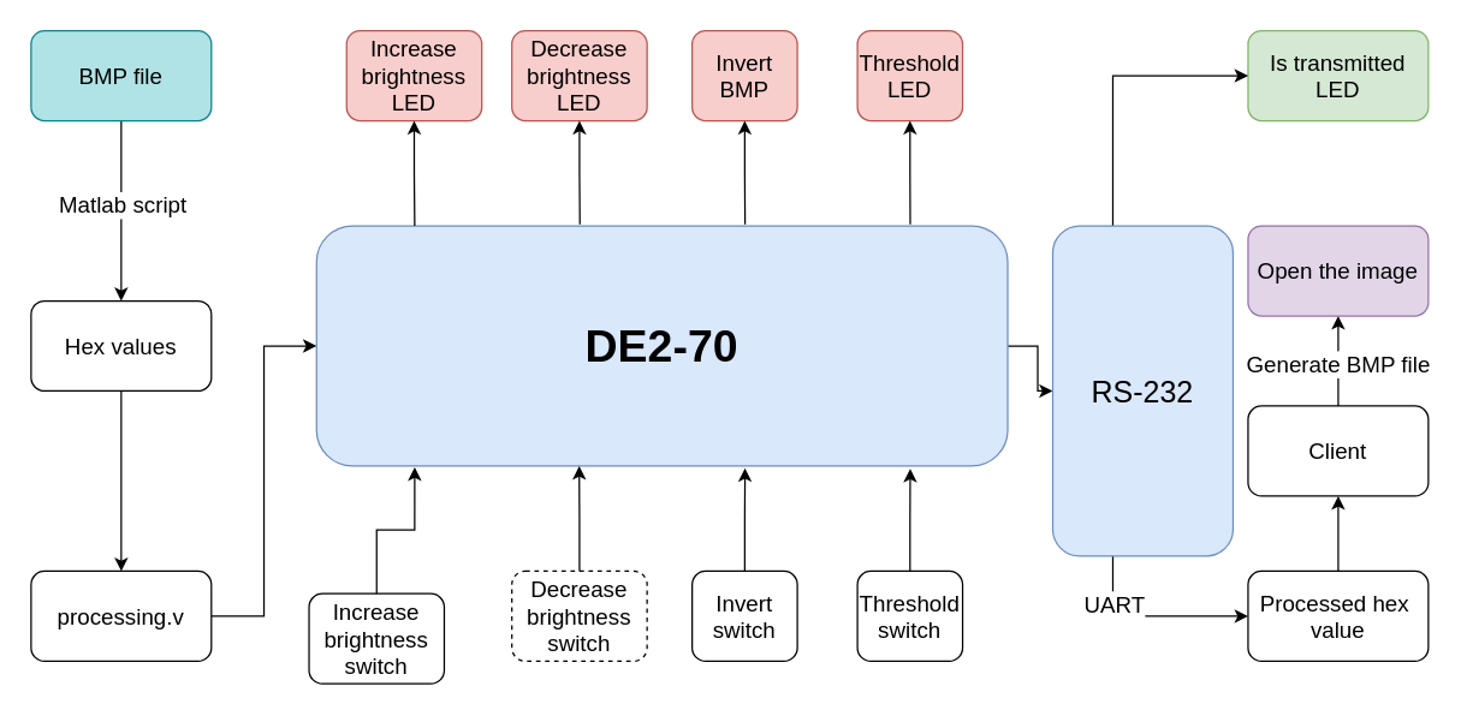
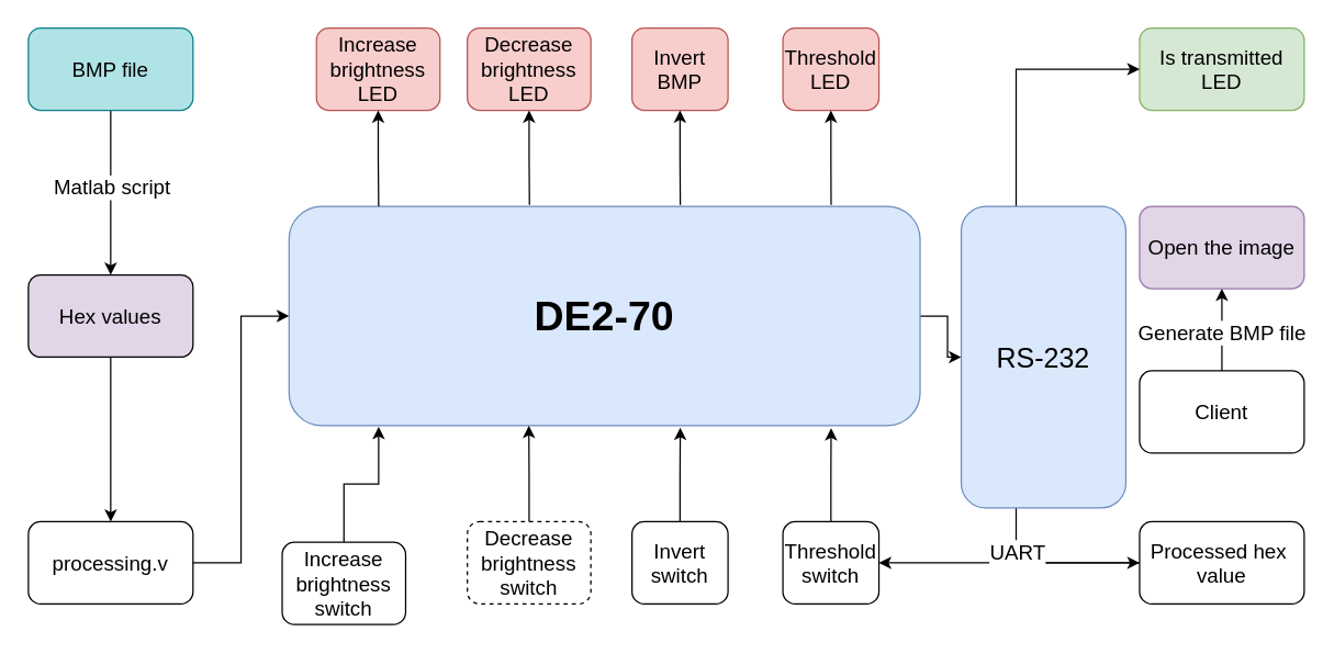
  <mxCell id="0" />
  <mxCell id="1" parent="0" />
  <mxCell id="2" value="" style="edgeStyle=orthogonalEdgeStyle;rounded=0;orthogonalLoop=1;jettySize=auto;html=1;" edge="1" parent="1" source="3" target="37"><mxGeometry relative="1" as="geometry" /></mxCell>
  <mxCell id="3" value="&lt;font size=&quot;1&quot;&gt;&lt;b&gt;&lt;font style=&quot;font-size: 30px;&quot;&gt;DE2-70&lt;/font&gt;&lt;/b&gt;&lt;/font&gt;" style="rounded=1;whiteSpace=wrap;html=1;fillColor=#dae8fc;strokeColor=#6c8ebf;" parent="1" vertex="1"><mxGeometry x="210" y="150" width="460" height="160" as="geometry" /></mxCell>
  <mxCell id="4" value="" style="edgeStyle=orthogonalEdgeStyle;rounded=0;orthogonalLoop=1;jettySize=auto;html=1;" parent="1" source="5" target="33" edge="1"><mxGeometry relative="1" as="geometry" /></mxCell>
- <mxCell id="5" value="&lt;font style=&quot;font-size: 15px;&quot;&gt;Hex values&lt;/font&gt;" style="rounded=1;whiteSpace=wrap;html=1;" parent="1" vertex="1"><mxGeometry x="20" y="200" width="120" height="60" as="geometry" /></mxCell>
+ <mxCell id="5" value="&lt;font style=&quot;font-size: 15px;&quot;&gt;Hex values&lt;/font&gt;" style="rounded=1;whiteSpace=wrap;html=1;fillColor=#e1d5e7;" parent="1" vertex="1"><mxGeometry x="20" y="200" width="120" height="60" as="geometry" /></mxCell>
  <mxCell id="6" value="" style="edgeStyle=orthogonalEdgeStyle;rounded=0;orthogonalLoop=1;jettySize=auto;html=1;" parent="1" source="8" target="5" edge="1"><mxGeometry relative="1" as="geometry" /></mxCell>
  <mxCell id="7" value="&lt;font style=&quot;font-size: 15px;&quot;&gt;Matlab script&lt;/font&gt;" style="edgeLabel;html=1;align=center;verticalAlign=middle;resizable=0;points=[];" parent="6" vertex="1" connectable="0"><mxGeometry x="-0.076" relative="1" as="geometry"><mxPoint as="offset" /></mxGeometry></mxCell>
  <mxCell id="8" value="&lt;font style=&quot;font-size: 15px;&quot;&gt;BMP file&lt;/font&gt;" style="rounded=1;whiteSpace=wrap;html=1;fillColor=#b0e3e6;strokeColor=#0e8088;" parent="1" vertex="1"><mxGeometry x="20" y="20" width="120" height="60" as="geometry" /></mxCell>
  <mxCell id="9" value="&lt;div style=&quot;font-size: 15px;&quot;&gt;&lt;font style=&quot;font-size: 15px;&quot;&gt;Increase&lt;/font&gt;&lt;/div&gt;&lt;div style=&quot;font-size: 15px;&quot;&gt;&lt;font style=&quot;font-size: 15px;&quot;&gt;brightness&lt;/font&gt;&lt;/div&gt;&lt;div style=&quot;font-size: 15px;&quot;&gt;&lt;font style=&quot;font-size: 15px;&quot;&gt;switch&lt;br&gt;&lt;/font&gt;&lt;/div&gt;" style="rounded=1;whiteSpace=wrap;html=1;" parent="1" vertex="1"><mxGeometry x="205" y="395" width="90" height="60" as="geometry" /></mxCell>
  <mxCell id="10" value="&lt;div style=&quot;font-size: 15px;&quot;&gt;&lt;font style=&quot;font-size: 15px;&quot;&gt;Decrease&lt;br&gt;&lt;/font&gt;&lt;/div&gt;&lt;div style=&quot;font-size: 15px;&quot;&gt;&lt;font style=&quot;font-size: 15px;&quot;&gt;brightness&lt;/font&gt;&lt;/div&gt;&lt;div style=&quot;font-size: 15px;&quot;&gt;&lt;font style=&quot;font-size: 15px;&quot;&gt;switch&lt;br&gt;&lt;/font&gt;&lt;/div&gt;" style="rounded=1;whiteSpace=wrap;html=1;dashed=1;" parent="1" vertex="1"><mxGeometry x="340" y="380" width="90" height="60" as="geometry" /></mxCell>
  <mxCell id="11" value="&lt;div style=&quot;font-size: 15px;&quot;&gt;&lt;font style=&quot;font-size: 15px;&quot;&gt;Invert&lt;/font&gt;&lt;/div&gt;&lt;div style=&quot;font-size: 15px;&quot;&gt;&lt;font style=&quot;font-size: 15px;&quot;&gt;switch&lt;br&gt;&lt;/font&gt;&lt;/div&gt;" style="rounded=1;whiteSpace=wrap;html=1;" parent="1" vertex="1"><mxGeometry x="460" y="380" width="70" height="60" as="geometry" /></mxCell>
  <mxCell id="12" value="&lt;div style=&quot;font-size: 15px;&quot;&gt;&lt;font style=&quot;font-size: 15px;&quot;&gt;Threshold&lt;/font&gt;&lt;/div&gt;&lt;div style=&quot;font-size: 15px;&quot;&gt;&lt;font style=&quot;font-size: 15px;&quot;&gt;switch&lt;br&gt;&lt;/font&gt;&lt;/div&gt;" style="rounded=1;whiteSpace=wrap;html=1;" parent="1" vertex="1"><mxGeometry x="570" y="380" width="70" height="60" as="geometry" /></mxCell>
  <mxCell id="13" style="edgeStyle=orthogonalEdgeStyle;rounded=0;orthogonalLoop=1;jettySize=auto;html=1;entryX=0.142;entryY=1.005;entryDx=0;entryDy=0;entryPerimeter=0;" parent="1" source="9" target="3" edge="1"><mxGeometry relative="1" as="geometry" /></mxCell>
  <mxCell id="14" style="edgeStyle=orthogonalEdgeStyle;rounded=0;orthogonalLoop=1;jettySize=auto;html=1;entryX=0.38;entryY=1;entryDx=0;entryDy=0;entryPerimeter=0;" parent="1" source="10" target="3" edge="1"><mxGeometry relative="1" as="geometry" /></mxCell>
  <mxCell id="15" style="edgeStyle=orthogonalEdgeStyle;rounded=0;orthogonalLoop=1;jettySize=auto;html=1;entryX=0.62;entryY=1.009;entryDx=0;entryDy=0;entryPerimeter=0;" parent="1" source="11" target="3" edge="1"><mxGeometry relative="1" as="geometry" /></mxCell>
  <mxCell id="16" style="edgeStyle=orthogonalEdgeStyle;rounded=0;orthogonalLoop=1;jettySize=auto;html=1;entryX=0.859;entryY=1.011;entryDx=0;entryDy=0;entryPerimeter=0;" parent="1" source="12" target="3" edge="1"><mxGeometry relative="1" as="geometry" /></mxCell>
  <mxCell id="17" value="&lt;div style=&quot;font-size: 15px;&quot;&gt;&lt;font style=&quot;font-size: 15px;&quot;&gt;Increase&lt;/font&gt;&lt;/div&gt;&lt;div style=&quot;font-size: 15px;&quot;&gt;&lt;font style=&quot;font-size: 15px;&quot;&gt;brightness&lt;/font&gt;&lt;/div&gt;&lt;div style=&quot;font-size: 15px;&quot;&gt;&lt;font style=&quot;font-size: 15px;&quot;&gt;LED&lt;br&gt;&lt;/font&gt;&lt;/div&gt;" style="rounded=1;whiteSpace=wrap;html=1;fillColor=#f8cecc;strokeColor=#b85450;" parent="1" vertex="1"><mxGeometry x="230" y="20" width="90" height="60" as="geometry" /></mxCell>
  <mxCell id="18" value="&lt;div style=&quot;font-size: 15px;&quot;&gt;&lt;font style=&quot;font-size: 15px;&quot;&gt;Decrease&lt;/font&gt;&lt;/div&gt;&lt;div style=&quot;font-size: 15px;&quot;&gt;&lt;font style=&quot;font-size: 15px;&quot;&gt;brightness&lt;br&gt;&lt;/font&gt;&lt;/div&gt;&lt;div style=&quot;font-size: 15px;&quot;&gt;&lt;font style=&quot;font-size: 15px;&quot;&gt;LED&lt;br&gt;&lt;/font&gt;&lt;/div&gt;" style="rounded=1;whiteSpace=wrap;html=1;fillColor=#f8cecc;strokeColor=#b85450;" parent="1" vertex="1"><mxGeometry x="340" y="20" width="90" height="60" as="geometry" /></mxCell>
  <mxCell id="19" value="&lt;div style=&quot;font-size: 15px;&quot;&gt;&lt;font style=&quot;font-size: 15px;&quot;&gt;Invert&lt;br&gt;&lt;/font&gt;&lt;/div&gt;&lt;div style=&quot;font-size: 15px;&quot;&gt;&lt;font style=&quot;font-size: 15px;&quot;&gt;BMP&lt;br&gt;&lt;/font&gt;&lt;/div&gt;" style="rounded=1;whiteSpace=wrap;html=1;fillColor=#f8cecc;strokeColor=#b85450;" parent="1" vertex="1"><mxGeometry x="460" y="20" width="70" height="60" as="geometry" /></mxCell>
  <mxCell id="20" value="&lt;font style=&quot;font-size: 15px;&quot;&gt;Threshold&lt;/font&gt;&lt;div style=&quot;font-size: 15px;&quot;&gt;&lt;font style=&quot;font-size: 15px;&quot;&gt;LED&lt;br&gt;&lt;/font&gt;&lt;/div&gt;" style="rounded=1;whiteSpace=wrap;html=1;fillColor=#f8cecc;strokeColor=#b85450;" parent="1" vertex="1"><mxGeometry x="570" y="20" width="70" height="60" as="geometry" /></mxCell>
  <mxCell id="21" style="edgeStyle=orthogonalEdgeStyle;rounded=0;orthogonalLoop=1;jettySize=auto;html=1;entryX=0.142;entryY=0;entryDx=0;entryDy=0;entryPerimeter=0;endArrow=none;endFill=0;startArrow=classic;startFill=1;" parent="1" source="17" target="3" edge="1"><mxGeometry relative="1" as="geometry" /></mxCell>
  <mxCell id="22" style="edgeStyle=orthogonalEdgeStyle;rounded=0;orthogonalLoop=1;jettySize=auto;html=1;entryX=0.381;entryY=-0.007;entryDx=0;entryDy=0;entryPerimeter=0;endArrow=none;endFill=0;startArrow=classic;startFill=1;" parent="1" source="18" target="3" edge="1"><mxGeometry relative="1" as="geometry" /></mxCell>
  <mxCell id="23" style="edgeStyle=orthogonalEdgeStyle;rounded=0;orthogonalLoop=1;jettySize=auto;html=1;entryX=0.62;entryY=-0.007;entryDx=0;entryDy=0;entryPerimeter=0;endArrow=none;endFill=0;startArrow=classic;startFill=1;" parent="1" source="19" target="3" edge="1"><mxGeometry relative="1" as="geometry" /></mxCell>
  <mxCell id="24" style="edgeStyle=orthogonalEdgeStyle;rounded=0;orthogonalLoop=1;jettySize=auto;html=1;entryX=0.859;entryY=-0.006;entryDx=0;entryDy=0;entryPerimeter=0;endArrow=none;endFill=0;startArrow=classic;startFill=1;" parent="1" source="20" target="3" edge="1"><mxGeometry relative="1" as="geometry" /></mxCell>
- <mxCell id="25" value="" style="edgeStyle=orthogonalEdgeStyle;rounded=0;orthogonalLoop=1;jettySize=auto;html=1;" parent="1" source="26" target="29" edge="1"><mxGeometry relative="1" as="geometry" /></mxCell>
+ <mxCell id="25" value="" style="edgeStyle=orthogonalEdgeStyle;rounded=0;orthogonalLoop=1;jettySize=auto;html=1;" parent="1" source="26" target="12" edge="1"><mxGeometry relative="1" as="geometry" /></mxCell>
  <mxCell id="26" value="&lt;div style=&quot;font-size: 15px;&quot;&gt;&lt;font style=&quot;font-size: 15px;&quot;&gt;Processed hex&amp;nbsp;&lt;/font&gt;&lt;/div&gt;&lt;div style=&quot;font-size: 15px;&quot;&gt;&lt;font style=&quot;font-size: 15px;&quot;&gt;value&lt;/font&gt;&lt;/div&gt;" style="rounded=1;whiteSpace=wrap;html=1;" parent="1" vertex="1"><mxGeometry x="830" y="380" width="120" height="60" as="geometry" /></mxCell>
  <mxCell id="27" value="" style="edgeStyle=orthogonalEdgeStyle;rounded=0;orthogonalLoop=1;jettySize=auto;html=1;" parent="1" source="29" target="30" edge="1"><mxGeometry relative="1" as="geometry" /></mxCell>
  <mxCell id="28" value="&lt;font style=&quot;font-size: 15px;&quot;&gt;Generate BMP file&lt;/font&gt;" style="edgeLabel;html=1;align=center;verticalAlign=middle;resizable=0;points=[];" parent="27" vertex="1" connectable="0"><mxGeometry x="-0.045" y="1" relative="1" as="geometry"><mxPoint as="offset" /></mxGeometry></mxCell>
  <mxCell id="29" value="&lt;font style=&quot;font-size: 15px;&quot;&gt;Client&lt;/font&gt;" style="rounded=1;whiteSpace=wrap;html=1;" parent="1" vertex="1"><mxGeometry x="830" y="270" width="120" height="60" as="geometry" /></mxCell>
  <mxCell id="30" value="&lt;font style=&quot;font-size: 15px;&quot;&gt;Open the image&lt;/font&gt;" style="rounded=1;whiteSpace=wrap;html=1;fillColor=#e1d5e7;strokeColor=#9673a6;" parent="1" vertex="1"><mxGeometry x="830" y="150" width="120" height="60" as="geometry" /></mxCell>
  <mxCell id="31" value="&lt;div style=&quot;font-size: 15px;&quot;&gt;&lt;font style=&quot;font-size: 15px;&quot;&gt;Is transmitted&lt;/font&gt;&lt;/div&gt;&lt;div style=&quot;font-size: 15px;&quot;&gt;&lt;font style=&quot;font-size: 15px;&quot;&gt;LED&lt;br&gt;&lt;/font&gt;&lt;/div&gt;" style="rounded=1;whiteSpace=wrap;html=1;fillColor=#d5e8d4;strokeColor=#82b366;" parent="1" vertex="1"><mxGeometry x="830" y="20" width="120" height="60" as="geometry" /></mxCell>
  <mxCell id="32" style="edgeStyle=orthogonalEdgeStyle;rounded=0;orthogonalLoop=1;jettySize=auto;html=1;entryX=0;entryY=0.5;entryDx=0;entryDy=0;" parent="1" source="33" target="3" edge="1"><mxGeometry relative="1" as="geometry" /></mxCell>
  <mxCell id="33" value="&lt;font style=&quot;font-size: 15px;&quot;&gt;processing.v&lt;/font&gt;" style="rounded=1;whiteSpace=wrap;html=1;" parent="1" vertex="1"><mxGeometry x="20" y="380" width="120" height="60" as="geometry" /></mxCell>
  <mxCell id="34" style="edgeStyle=orthogonalEdgeStyle;rounded=0;orthogonalLoop=1;jettySize=auto;html=1;entryX=0;entryY=0.5;entryDx=0;entryDy=0;" edge="1" parent="1" source="37" target="31"><mxGeometry relative="1" as="geometry"><Array as="points"><mxPoint x="740" y="50" /></Array></mxGeometry></mxCell>
  <mxCell id="35" style="edgeStyle=orthogonalEdgeStyle;rounded=0;orthogonalLoop=1;jettySize=auto;html=1;entryX=0;entryY=0.5;entryDx=0;entryDy=0;" edge="1" parent="1" source="37" target="26"><mxGeometry relative="1" as="geometry"><Array as="points"><mxPoint x="740" y="410" /></Array></mxGeometry></mxCell>
  <mxCell id="36" value="&lt;font style=&quot;font-size: 15px;&quot;&gt;UART&lt;/font&gt;" style="edgeLabel;html=1;align=center;verticalAlign=middle;resizable=0;points=[];" vertex="1" connectable="0" parent="35"><mxGeometry x="-0.516" relative="1" as="geometry"><mxPoint as="offset" /></mxGeometry></mxCell>
  <mxCell id="37" value="&lt;font style=&quot;font-size: 20px;&quot;&gt;RS-232&lt;/font&gt;" style="rounded=1;whiteSpace=wrap;html=1;fillColor=#dae8fc;strokeColor=#6c8ebf;" vertex="1" parent="1"><mxGeometry x="700" y="150" width="120" height="220" as="geometry" /></mxCell>
